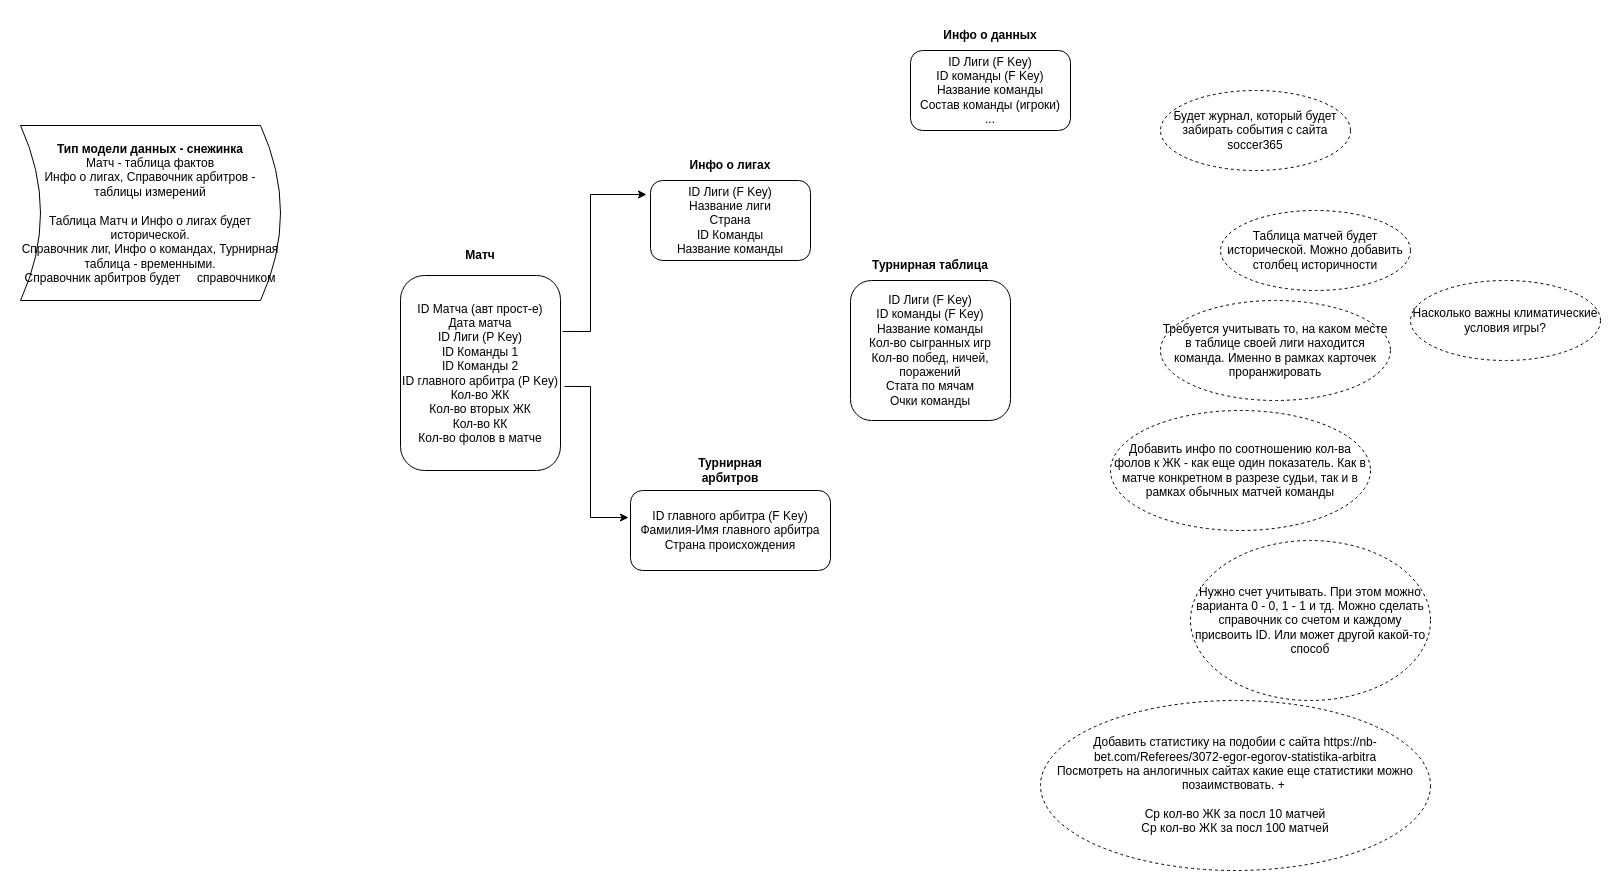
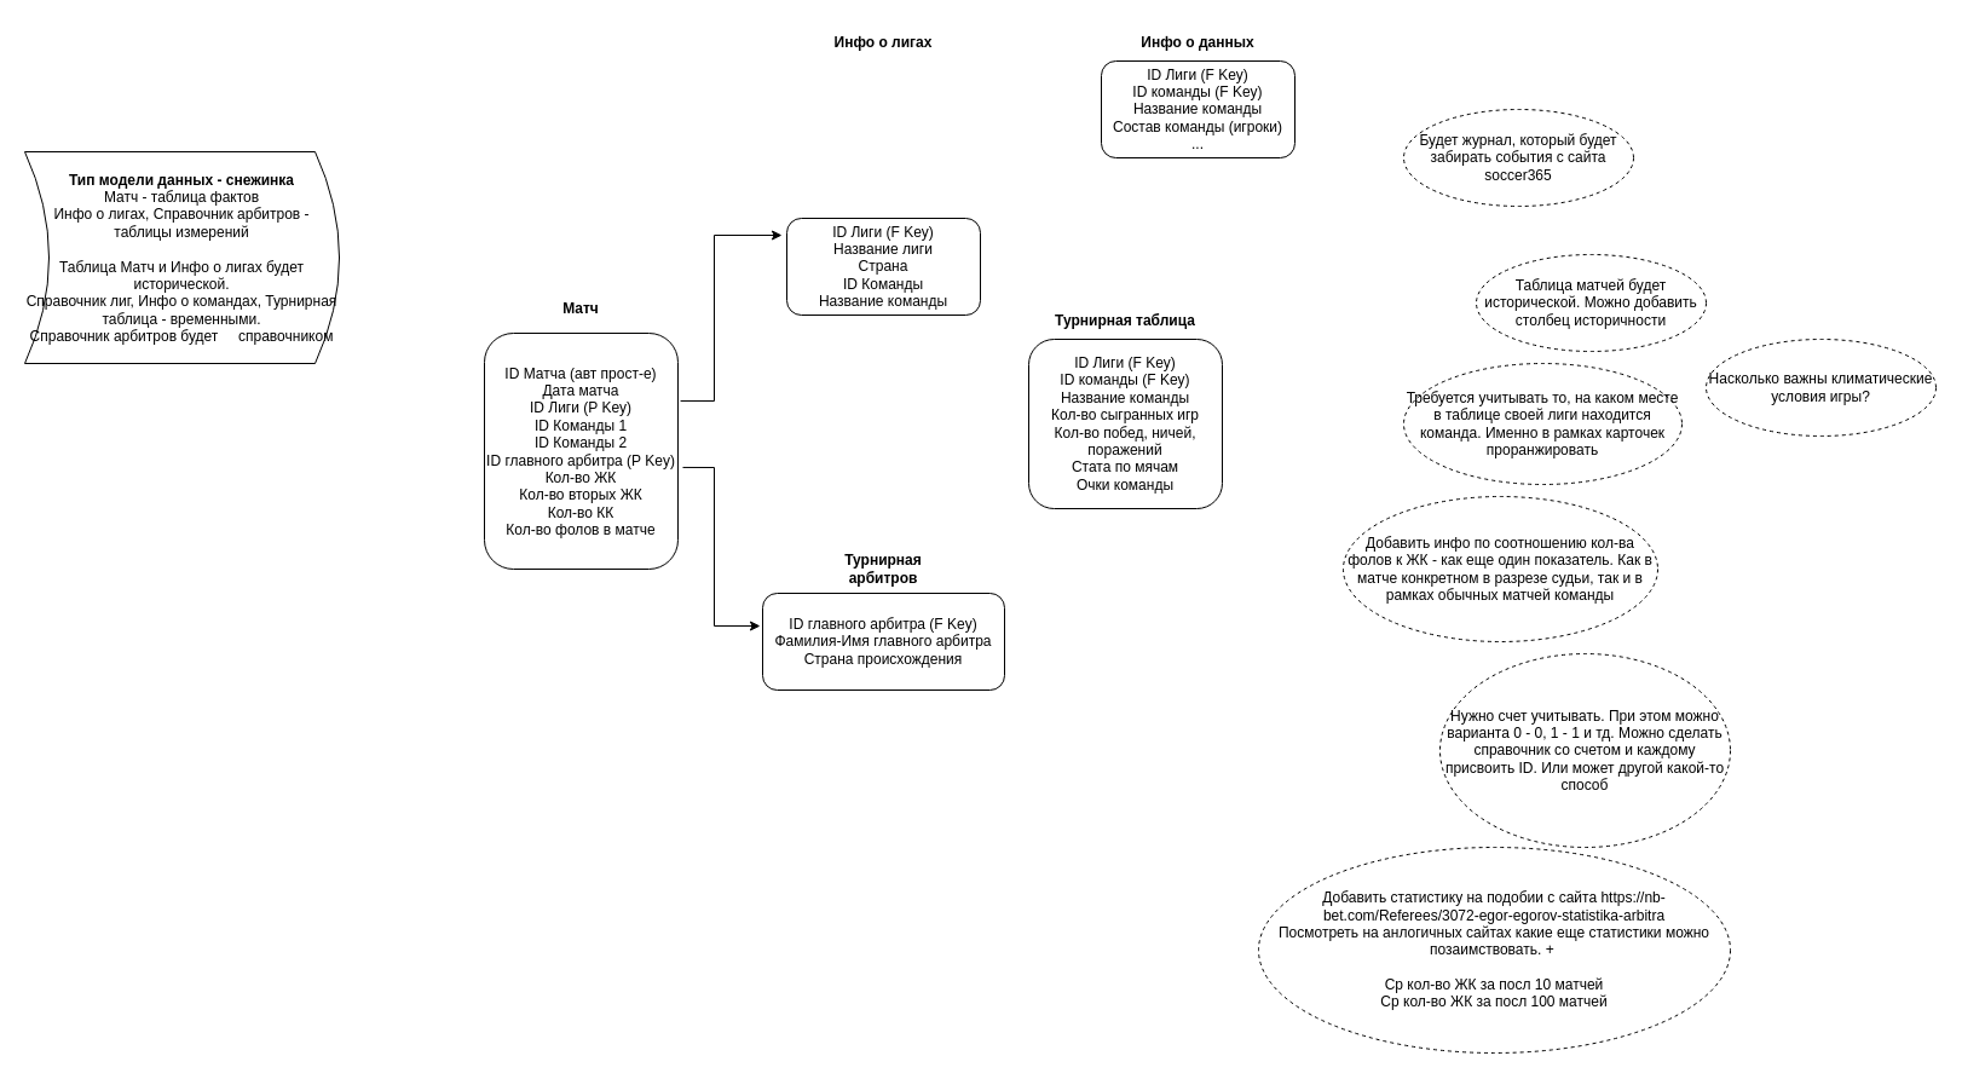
  <mxCell id="0" />
  <mxCell id="1" parent="0" />
  <mxCell id="2" value="&lt;div&gt;ID Матча (авт прост-е)&lt;/div&gt;&lt;div&gt;&lt;span style=&quot;background-color: transparent; color: light-dark(rgb(0, 0, 0), rgb(255, 255, 255));&quot;&gt;Дата матча&lt;/span&gt;&lt;/div&gt;&lt;div&gt;ID Лиги&lt;span style=&quot;background-color: transparent; color: light-dark(rgb(0, 0, 0), rgb(255, 255, 255));&quot;&gt;&amp;nbsp;&lt;/span&gt;&lt;span style=&quot;background-color: transparent; color: light-dark(rgb(0, 0, 0), rgb(255, 255, 255));&quot;&gt;(P Key)&lt;/span&gt;&lt;/div&gt;ID Команды 1&lt;div&gt;&lt;div&gt;ID Команды 2&lt;/div&gt;&lt;div&gt;ID главного арбитра&lt;span style=&quot;background-color: transparent; color: light-dark(rgb(0, 0, 0), rgb(255, 255, 255));&quot;&gt;&amp;nbsp;&lt;/span&gt;&lt;span style=&quot;background-color: transparent; color: light-dark(rgb(0, 0, 0), rgb(255, 255, 255));&quot;&gt;(P Key)&lt;/span&gt;&lt;/div&gt;&lt;/div&gt;&lt;div&gt;&lt;div&gt;Кол-во ЖК&lt;/div&gt;&lt;div&gt;Кол-во вторых ЖК&lt;/div&gt;&lt;div&gt;Кол-во КК&lt;/div&gt;&lt;div&gt;Кол-во фолов в матче&lt;/div&gt;&lt;/div&gt;" style="rounded=1;whiteSpace=wrap;html=1;" parent="1" vertex="1"><mxGeometry x="400" y="275" width="160" height="195" as="geometry" /></mxCell>
  <mxCell id="3" value="Матч" style="text;html=1;align=center;verticalAlign=middle;whiteSpace=wrap;rounded=0;fontStyle=1" parent="1" vertex="1"><mxGeometry x="420" y="240" width="120" height="30" as="geometry" /></mxCell>
  <mxCell id="4" value="&lt;div&gt;ID главного арбитра&lt;span style=&quot;background-color: transparent; color: light-dark(rgb(0, 0, 0), rgb(255, 255, 255));&quot;&gt;&amp;nbsp;&lt;/span&gt;&lt;span style=&quot;background-color: transparent; color: light-dark(rgb(0, 0, 0), rgb(255, 255, 255));&quot;&gt;(F Key)&lt;/span&gt;&lt;/div&gt;&lt;div&gt;Фамилия-Имя главного арбитра&lt;/div&gt;&lt;div&gt;Страна происхождения&lt;/div&gt;" style="rounded=1;whiteSpace=wrap;html=1;" parent="1" vertex="1"><mxGeometry x="630" y="490" width="200" height="80" as="geometry" /></mxCell>
  <mxCell id="5" value="Турнирная арбитров" style="text;html=1;align=center;verticalAlign=middle;whiteSpace=wrap;rounded=0;fontStyle=1" parent="1" vertex="1"><mxGeometry x="670" y="455" width="120" height="30" as="geometry" /></mxCell>
  <mxCell id="6" value="Добавить инфо по соотношению кол-ва фолов к ЖК - как еще один показатель. Как в матче конкретном в разрезе судьи, так и в рамках обычных матчей команды" style="ellipse;whiteSpace=wrap;html=1;align=center;dashed=1;" parent="1" vertex="1"><mxGeometry x="1110" y="410" width="260" height="120" as="geometry" /></mxCell>
  <mxCell id="7" value="ID Лиги (F Key)&lt;div&gt;Название лиги&lt;/div&gt;&lt;div&gt;Страна&lt;/div&gt;&lt;div&gt;ID Команды&lt;/div&gt;&lt;div&gt;Название команды&lt;/div&gt;" style="rounded=1;whiteSpace=wrap;html=1;" parent="1" vertex="1"><mxGeometry x="650" y="180" width="160" height="80" as="geometry" /></mxCell>
- <mxCell id="8" value="Инфо о лигах" style="text;html=1;align=center;verticalAlign=middle;whiteSpace=wrap;rounded=0;fontStyle=1" parent="1" vertex="1"><mxGeometry x="670" y="150" width="120" height="30" as="geometry" /></mxCell>
+ <mxCell id="8" value="Инфо о лигах" style="text;html=1;align=center;verticalAlign=middle;whiteSpace=wrap;rounded=0;fontStyle=1" parent="1" vertex="1"><mxGeometry x="670" y="20" width="120" height="30" as="geometry" /></mxCell>
  <mxCell id="9" value="Таблица матчей будет исторической. Можно добавить столбец историчности" style="ellipse;whiteSpace=wrap;html=1;align=center;dashed=1;" parent="1" vertex="1"><mxGeometry x="1220" y="210" width="190" height="80" as="geometry" /></mxCell>
  <mxCell id="10" value="Требуется учитывать то, на каком месте в таблице своей лиги находится команда. Именно в рамках карточек проранжировать" style="ellipse;whiteSpace=wrap;html=1;align=center;dashed=1;" parent="1" vertex="1"><mxGeometry x="1160" y="300" width="230" height="100" as="geometry" /></mxCell>
  <mxCell id="11" value="Нужно счет учитывать. При этом можно варианта 0 - 0, 1 - 1 и тд. Можно сделать справочник со счетом и каждому присвоить ID. Или может другой какой-то способ" style="ellipse;whiteSpace=wrap;html=1;align=center;dashed=1;" parent="1" vertex="1"><mxGeometry x="1190" y="540" width="240" height="160" as="geometry" /></mxCell>
  <mxCell id="12" value="Добавить статистику на подобии с сайта&amp;nbsp;https://nb-bet.com/Referees/3072-egor-egorov-statistika-arbitra&lt;div&gt;Посмотреть на анлогичных сайтах какие еще статистики можно позаимствовать. +&amp;nbsp;&lt;/div&gt;&lt;div&gt;&lt;br class=&quot;Apple-interchange-newline&quot;&gt;Ср кол-во ЖК за посл 10 матчей&lt;/div&gt;&lt;div&gt;Ср кол-во ЖК за посл 100 матчей&lt;/div&gt;" style="ellipse;whiteSpace=wrap;html=1;align=center;dashed=1;" parent="1" vertex="1"><mxGeometry x="1040" y="700" width="390" height="170" as="geometry" /></mxCell>
  <mxCell id="13" value="Насколько важны климатические условия игры?" style="ellipse;whiteSpace=wrap;html=1;align=center;dashed=1;" parent="1" vertex="1"><mxGeometry x="1410" y="280" width="190" height="80" as="geometry" /></mxCell>
  <mxCell id="14" value="ID Лиги (F Key)&lt;div&gt;ID команды&lt;span style=&quot;background-color: transparent; color: light-dark(rgb(0, 0, 0), rgb(255, 255, 255));&quot;&gt;&amp;nbsp;&lt;/span&gt;&lt;span style=&quot;background-color: transparent; color: light-dark(rgb(0, 0, 0), rgb(255, 255, 255));&quot;&gt;(F Key)&lt;/span&gt;&lt;/div&gt;&lt;div&gt;Название команды&lt;/div&gt;&lt;div&gt;Кол-во сыгранных&amp;nbsp;&lt;span style=&quot;background-color: transparent; color: light-dark(rgb(0, 0, 0), rgb(255, 255, 255));&quot;&gt;игр&lt;/span&gt;&lt;/div&gt;&lt;div&gt;Кол-во побед, ничей, поражений&lt;/div&gt;&lt;div&gt;Стата по мячам&lt;/div&gt;&lt;div&gt;Очки команды&lt;/div&gt;" style="rounded=1;whiteSpace=wrap;html=1;" parent="1" vertex="1"><mxGeometry x="850" y="280" width="160" height="140" as="geometry" /></mxCell>
  <mxCell id="15" value="Турнирная таблица" style="text;html=1;align=center;verticalAlign=middle;whiteSpace=wrap;rounded=0;fontStyle=1" parent="1" vertex="1"><mxGeometry x="870" y="250" width="120" height="30" as="geometry" /></mxCell>
  <mxCell id="16" value="&lt;div&gt;&lt;b&gt;Тип модели данных - снежинка&lt;/b&gt;&lt;/div&gt;Матч - таблица фактов&lt;div&gt;Инфо о лигах, Справочник арбитров - таблицы измерений&lt;/div&gt;&lt;div&gt;&lt;br&gt;&lt;/div&gt;&lt;div&gt;Таблица Матч и Инфо о лигах будет исторической.&lt;br&gt;Справочник лиг, Инфо о командах, Турнирная таблица - временными.&lt;/div&gt;&lt;div&gt;Справочник арбитров будет&amp;nbsp; &amp;nbsp; &amp;nbsp;справочником&lt;/div&gt;" style="shape=dataStorage;whiteSpace=wrap;html=1;fixedSize=1;direction=west;" parent="1" vertex="1"><mxGeometry x="20" y="125" width="260" height="175" as="geometry" /></mxCell>
  <mxCell id="17" value="" style="endArrow=classic;html=1;rounded=0;exitX=1.013;exitY=0.287;exitDx=0;exitDy=0;exitPerimeter=0;entryX=-0.025;entryY=0.175;entryDx=0;entryDy=0;entryPerimeter=0;" parent="1" source="2" target="7" edge="1"><mxGeometry width="50" height="50" relative="1" as="geometry"><mxPoint x="680" y="330" as="sourcePoint" /><mxPoint x="730" y="280" as="targetPoint" /><Array as="points"><mxPoint x="590" y="331" /><mxPoint x="590" y="194" /></Array></mxGeometry></mxCell>
  <mxCell id="18" value="" style="endArrow=classic;html=1;rounded=0;exitX=1.025;exitY=0.569;exitDx=0;exitDy=0;exitPerimeter=0;entryX=-0.01;entryY=0.338;entryDx=0;entryDy=0;entryPerimeter=0;" parent="1" source="2" target="4" edge="1"><mxGeometry width="50" height="50" relative="1" as="geometry"><mxPoint x="680" y="330" as="sourcePoint" /><mxPoint x="730" y="280" as="targetPoint" /><Array as="points"><mxPoint x="590" y="386" /><mxPoint x="590" y="517" /></Array></mxGeometry></mxCell>
  <mxCell id="19" value="ID Лиги (F Key)&lt;div&gt;ID команды&lt;span style=&quot;background-color: transparent; color: light-dark(rgb(0, 0, 0), rgb(255, 255, 255));&quot;&gt;&amp;nbsp;&lt;/span&gt;&lt;span style=&quot;background-color: transparent; color: light-dark(rgb(0, 0, 0), rgb(255, 255, 255));&quot;&gt;(F Key)&lt;/span&gt;&lt;/div&gt;&lt;div&gt;Название команды&lt;/div&gt;&lt;div&gt;Состав команды (игроки)&lt;/div&gt;&lt;div&gt;...&lt;/div&gt;" style="rounded=1;whiteSpace=wrap;html=1;" parent="1" vertex="1"><mxGeometry x="910" y="50" width="160" height="80" as="geometry" /></mxCell>
  <mxCell id="20" value="Инфо о данных" style="text;html=1;align=center;verticalAlign=middle;whiteSpace=wrap;rounded=0;fontStyle=1" parent="1" vertex="1"><mxGeometry x="930" y="20" width="120" height="30" as="geometry" /></mxCell>
  <mxCell id="21" value="Будет журнал, который будет забирать события с сайта soccer365" style="ellipse;whiteSpace=wrap;html=1;align=center;dashed=1;" vertex="1" parent="1"><mxGeometry x="1160" y="90" width="190" height="80" as="geometry" /></mxCell>
